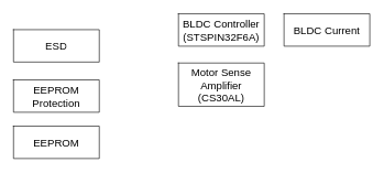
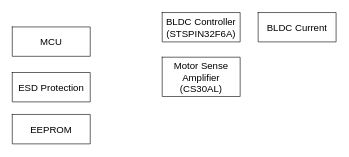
  <mxCell id="0" />
  <mxCell id="1" parent="0" />
  <mxCell id="2" value="" style="shape=table;startSize=0;container=1;collapsible=0;childLayout=tableLayout;fontSize=16;fixedRows=0;" vertex="1" parent="1"><mxGeometry x="20" y="44" width="130" height="49" as="geometry" /></mxCell>
  <mxCell id="3" value="" style="shape=tableRow;horizontal=0;startSize=0;swimlaneHead=0;swimlaneBody=0;strokeColor=inherit;top=0;left=0;bottom=0;right=0;collapsible=0;dropTarget=0;fillColor=none;points=[[0,0.5],[1,0.5]];portConstraint=eastwest;fontSize=16;" vertex="1" parent="2"><mxGeometry width="130" height="49" as="geometry" /></mxCell>
- <mxCell id="4" value="ESD" style="shape=partialRectangle;html=1;whiteSpace=wrap;connectable=0;strokeColor=inherit;overflow=hidden;fillColor=none;top=0;left=0;bottom=0;right=0;pointerEvents=1;fontSize=16;fontFamily=Helvetica;" vertex="1" parent="3"><mxGeometry width="130" height="49" as="geometry"><mxRectangle width="130" height="49" as="alternateBounds" /></mxGeometry></mxCell>
+ <mxCell id="4" value="MCU" style="shape=partialRectangle;html=1;whiteSpace=wrap;connectable=0;strokeColor=inherit;overflow=hidden;fillColor=none;top=0;left=0;bottom=0;right=0;pointerEvents=1;fontSize=16;fontFamily=Helvetica;" vertex="1" parent="3"><mxGeometry width="130" height="49" as="geometry"><mxRectangle width="130" height="49" as="alternateBounds" /></mxGeometry></mxCell>
  <mxCell id="5" value="" style="shape=table;startSize=0;container=1;collapsible=0;childLayout=tableLayout;fontSize=16;fixedRows=0;" vertex="1" parent="1"><mxGeometry x="270" y="20" width="130" height="49" as="geometry" /></mxCell>
  <mxCell id="6" value="" style="shape=tableRow;horizontal=0;startSize=0;swimlaneHead=0;swimlaneBody=0;strokeColor=inherit;top=0;left=0;bottom=0;right=0;collapsible=0;dropTarget=0;fillColor=none;points=[[0,0.5],[1,0.5]];portConstraint=eastwest;fontSize=16;" vertex="1" parent="5"><mxGeometry width="130" height="49" as="geometry" /></mxCell>
  <mxCell id="7" value="BLDC Controller&lt;div&gt;(STSPIN32F6A)&lt;/div&gt;" style="shape=partialRectangle;html=1;whiteSpace=wrap;connectable=0;strokeColor=inherit;overflow=hidden;fillColor=none;top=0;left=0;bottom=0;right=0;pointerEvents=1;fontSize=16;fontFamily=Helvetica;" vertex="1" parent="6"><mxGeometry width="130" height="49" as="geometry"><mxRectangle width="130" height="49" as="alternateBounds" /></mxGeometry></mxCell>
  <mxCell id="8" value="" style="shape=table;startSize=0;container=1;collapsible=0;childLayout=tableLayout;fontSize=16;fixedRows=0;" vertex="1" parent="1"><mxGeometry x="430" y="20" width="130" height="49" as="geometry" /></mxCell>
  <mxCell id="9" value="" style="shape=tableRow;horizontal=0;startSize=0;swimlaneHead=0;swimlaneBody=0;strokeColor=inherit;top=0;left=0;bottom=0;right=0;collapsible=0;dropTarget=0;fillColor=none;points=[[0,0.5],[1,0.5]];portConstraint=eastwest;fontSize=16;" vertex="1" parent="8"><mxGeometry width="130" height="49" as="geometry" /></mxCell>
  <mxCell id="10" value="BLDC Current" style="shape=partialRectangle;html=1;whiteSpace=wrap;connectable=0;strokeColor=inherit;overflow=hidden;fillColor=none;top=0;left=0;bottom=0;right=0;pointerEvents=1;fontSize=16;fontFamily=Helvetica;" vertex="1" parent="9"><mxGeometry width="130" height="49" as="geometry"><mxRectangle width="130" height="49" as="alternateBounds" /></mxGeometry></mxCell>
  <mxCell id="11" value="" style="shape=table;startSize=0;container=1;collapsible=0;childLayout=tableLayout;fontSize=16;fixedRows=0;" vertex="1" parent="1"><mxGeometry x="270" y="94.5" width="130" height="65.5" as="geometry" /></mxCell>
  <mxCell id="12" value="" style="shape=tableRow;horizontal=0;startSize=0;swimlaneHead=0;swimlaneBody=0;strokeColor=inherit;top=0;left=0;bottom=0;right=0;collapsible=0;dropTarget=0;fillColor=none;points=[[0,0.5],[1,0.5]];portConstraint=eastwest;fontSize=16;" vertex="1" parent="11"><mxGeometry width="130" height="66" as="geometry" /></mxCell>
  <mxCell id="13" value="Motor Sense Amplifier (CS30AL)" style="shape=partialRectangle;html=1;whiteSpace=wrap;connectable=0;strokeColor=inherit;overflow=hidden;fillColor=none;top=0;left=0;bottom=0;right=0;pointerEvents=1;fontSize=16;fontFamily=Helvetica;" vertex="1" parent="12"><mxGeometry width="130" height="66" as="geometry"><mxRectangle width="130" height="66" as="alternateBounds" /></mxGeometry></mxCell>
  <mxCell id="14" value="" style="shape=table;startSize=0;container=1;collapsible=0;childLayout=tableLayout;fontSize=16;fixedRows=0;" vertex="1" parent="1"><mxGeometry x="20" y="120" width="130" height="49" as="geometry" /></mxCell>
  <mxCell id="15" value="" style="shape=tableRow;horizontal=0;startSize=0;swimlaneHead=0;swimlaneBody=0;strokeColor=inherit;top=0;left=0;bottom=0;right=0;collapsible=0;dropTarget=0;fillColor=none;points=[[0,0.5],[1,0.5]];portConstraint=eastwest;fontSize=16;" vertex="1" parent="14"><mxGeometry width="130" height="49" as="geometry" /></mxCell>
- <mxCell id="16" value="EEPROM Protection" style="shape=partialRectangle;html=1;whiteSpace=wrap;connectable=0;strokeColor=inherit;overflow=hidden;fillColor=none;top=0;left=0;bottom=0;right=0;pointerEvents=1;fontSize=16;fontFamily=Helvetica;" vertex="1" parent="15"><mxGeometry width="130" height="49" as="geometry"><mxRectangle width="130" height="49" as="alternateBounds" /></mxGeometry></mxCell>
+ <mxCell id="16" value="ESD Protection" style="shape=partialRectangle;html=1;whiteSpace=wrap;connectable=0;strokeColor=inherit;overflow=hidden;fillColor=none;top=0;left=0;bottom=0;right=0;pointerEvents=1;fontSize=16;fontFamily=Helvetica;" vertex="1" parent="15"><mxGeometry width="130" height="49" as="geometry"><mxRectangle width="130" height="49" as="alternateBounds" /></mxGeometry></mxCell>
  <mxCell id="17" value="" style="shape=table;startSize=0;container=1;collapsible=0;childLayout=tableLayout;fontSize=16;fixedRows=0;" vertex="1" parent="1"><mxGeometry x="20" y="190" width="130" height="49" as="geometry" /></mxCell>
  <mxCell id="18" value="" style="shape=tableRow;horizontal=0;startSize=0;swimlaneHead=0;swimlaneBody=0;strokeColor=inherit;top=0;left=0;bottom=0;right=0;collapsible=0;dropTarget=0;fillColor=none;points=[[0,0.5],[1,0.5]];portConstraint=eastwest;fontSize=16;" vertex="1" parent="17"><mxGeometry width="130" height="49" as="geometry" /></mxCell>
  <mxCell id="19" value="EEPROM" style="shape=partialRectangle;html=1;whiteSpace=wrap;connectable=0;strokeColor=inherit;overflow=hidden;fillColor=none;top=0;left=0;bottom=0;right=0;pointerEvents=1;fontSize=16;fontFamily=Helvetica;" vertex="1" parent="18"><mxGeometry width="130" height="49" as="geometry"><mxRectangle width="130" height="49" as="alternateBounds" /></mxGeometry></mxCell>
